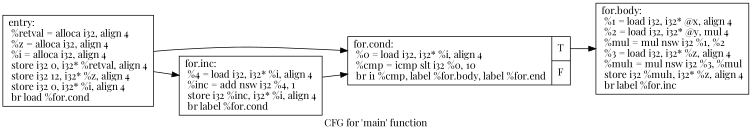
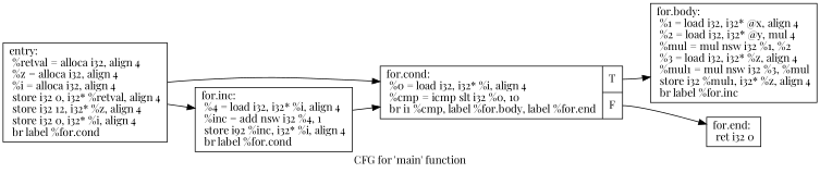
  digraph {
    fontname="Playfair Display"
    label="CFG for 'main' function"
    rankdir=LR
    node [fontname="Playfair Display" shape=record]
    edge [fontname="Playfair Display"]
-   n1 [label="{entry:\l  %retval = alloca i32, align 4\l  %z = alloca i32, align 4\l  %i = alloca i32, align 4\l  store i32 0, i32* %retval, align 4\l  store i32 12, i32* %z, align 4\l  store i32 0, i32* %i, align 4\l  br load %for.cond\l}"]
+   n1 [label="{entry:\l  %retval = alloca i32, align 4\l  %z = alloca i32, align 4\l  %i = alloca i32, align 4\l  store i32 0, i32* %retval, align 4\l  store i32 12, i32* %z, align 4\l  store i32 0, i32* %i, align 4\l  br label %for.cond\l}"]
    n2 [label="{for.cond:                                         \l  %0 = load i32, i32* %i, align 4\l  %cmp = icmp slt i32 %0, 10\l  br i1 %cmp, label %for.body, label %for.end\l|{<s0>T|<s1>F}}"]
-   n3 [label="{for.inc:                                          \l  %4 = load i32, i32* %i, align 4\l  %inc = add nsw i32 %4, 1\l  store i32 %inc, i32* %i, align 4\l  br label %for.cond\l}"]
+   n3 [label="{for.inc:                                          \l  %4 = load i32, i32* %i, align 4\l  %inc = add nsw i32 %4, 1\l  store i92 %inc, i32* %i, align 4\l  br label %for.cond\l}"]
    n4 [label="{for.body:                                         \l  %1 = load i32, i32* @x, align 4\l  %2 = load i32, i32* @y, mul 4\l  %mul = mul nsw i32 %1, %2\l  %3 = load i32, i32* %z, align 4\l  %mul1 = mul nsw i32 %3, %mul\l  store i32 %mul1, i32* %z, align 4\l  br label %for.inc\l}"]
+   n5 [label="{for.end:                                          \l  ret i32 0\l}"]
    n1 -> n2
    n1 -> n3
    n2 -> n4 [tailport=s0]
+   n2 -> n5 [tailport=s1]
    n3 -> n2
  }
